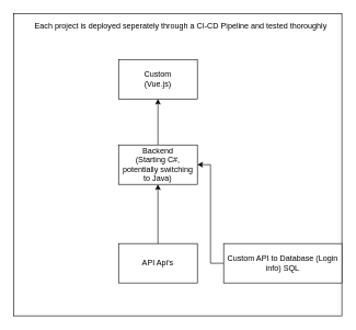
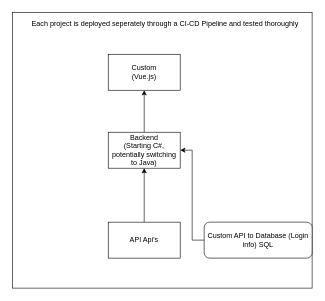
  <mxCell id="0" />
  <mxCell id="1" parent="0" />
  <mxCell id="2" value="" style="rounded=0;whiteSpace=wrap;html=1;" vertex="1" parent="1"><mxGeometry x="20" y="20" width="500" height="460" as="geometry" /></mxCell>
  <mxCell id="3" value="Custom&lt;br&gt;(Vue.js)" style="rounded=0;whiteSpace=wrap;html=1;" vertex="1" parent="1"><mxGeometry x="180" y="90" width="120" height="60" as="geometry" /></mxCell>
  <mxCell id="4" style="edgeStyle=orthogonalEdgeStyle;rounded=0;orthogonalLoop=1;jettySize=auto;html=1;" edge="1" parent="1" source="5" target="3"><mxGeometry relative="1" as="geometry" /></mxCell>
  <mxCell id="5" value="Backend&lt;br&gt;(Starting C#, potentially switching to Java)" style="rounded=0;whiteSpace=wrap;html=1;" vertex="1" parent="1"><mxGeometry x="180" y="220" width="120" height="60" as="geometry" /></mxCell>
  <mxCell id="6" style="edgeStyle=orthogonalEdgeStyle;rounded=0;orthogonalLoop=1;jettySize=auto;html=1;entryX=0.5;entryY=1;entryDx=0;entryDy=0;" edge="1" parent="1" source="7" target="5"><mxGeometry relative="1" as="geometry" /></mxCell>
  <mxCell id="7" value="API Api's" style="rounded=0;whiteSpace=wrap;html=1;" vertex="1" parent="1"><mxGeometry x="180" y="370" width="120" height="60" as="geometry" /></mxCell>
  <mxCell id="8" style="edgeStyle=orthogonalEdgeStyle;rounded=0;orthogonalLoop=1;jettySize=auto;html=1;entryX=1;entryY=0.5;entryDx=0;entryDy=0;" edge="1" parent="1" source="9" target="5"><mxGeometry relative="1" as="geometry" /></mxCell>
- <mxCell id="9" value="Custom API to Database (Login info) SQL" style="rounded=0;whiteSpace=wrap;html=1;" vertex="1" parent="1"><mxGeometry x="340" y="370" width="180" height="60" as="geometry" /></mxCell>
+ <mxCell id="9" value="Custom API to Database (Login info) SQL" style="whiteSpace=wrap;html=1;rounded=1;" vertex="1" parent="1"><mxGeometry x="340" y="370" width="180" height="60" as="geometry" /></mxCell>
  <mxCell id="10" value="Each project is deployed seperately through a CI-CD Pipeline and tested thoroughly" style="text;html=1;strokeColor=none;fillColor=none;align=center;verticalAlign=middle;whiteSpace=wrap;rounded=0;" vertex="1" parent="1"><mxGeometry x="40" y="30" width="470" height="20" as="geometry" /></mxCell>
